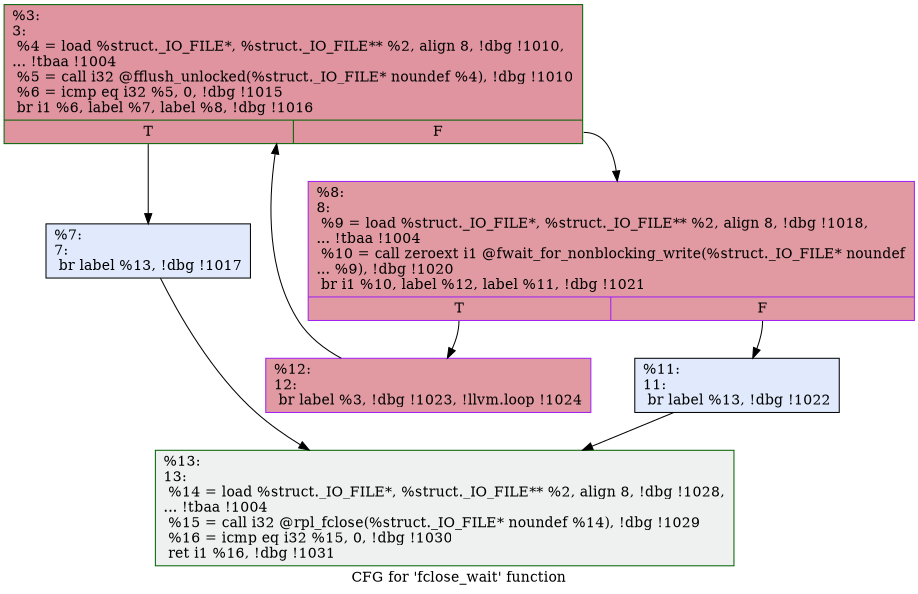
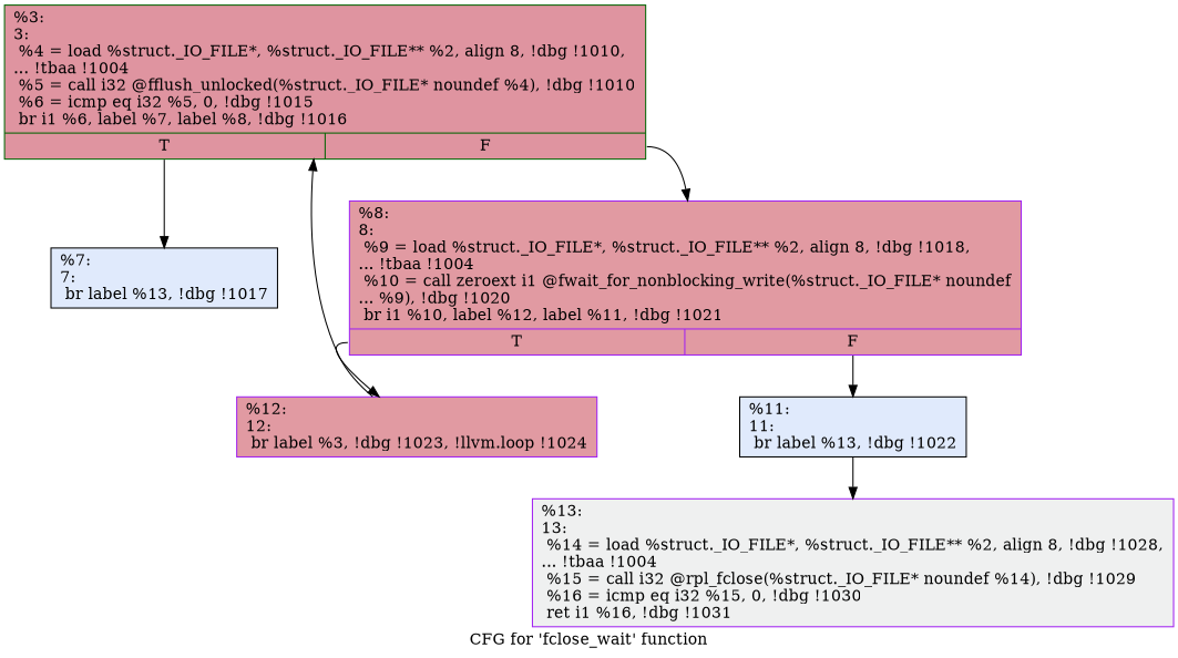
  digraph {
    label="CFG for 'fclose_wait' function"
    node [color=darkgreen fillcolor="#b9d0f970" shape=record style=filled]
    n1 [fillcolor="#b70d2870" label="{%3:\l3:                                                \l  %4 = load %struct._IO_FILE*, %struct._IO_FILE** %2, align 8, !dbg !1010,\l... !tbaa !1004\l  %5 = call i32 @fflush_unlocked(%struct._IO_FILE* noundef %4), !dbg !1010\l  %6 = icmp eq i32 %5, 0, !dbg !1015\l  br i1 %6, label %7, label %8, !dbg !1016\l|{<s0>T|<s1>F}}"]
    n2 [color=black label="{%7:\l7:                                                \l  br label %13, !dbg !1017\l}"]
    n3 [color=purple fillcolor="#bb1b2c70" label="{%8:\l8:                                                \l  %9 = load %struct._IO_FILE*, %struct._IO_FILE** %2, align 8, !dbg !1018,\l... !tbaa !1004\l  %10 = call zeroext i1 @fwait_for_nonblocking_write(%struct._IO_FILE* noundef\l... %9), !dbg !1020\l  br i1 %10, label %12, label %11, !dbg !1021\l|{<s0>T|<s1>F}}"]
-   n4 [fillcolor="#dbdcde70" label="{%13:\l13:                                               \l  %14 = load %struct._IO_FILE*, %struct._IO_FILE** %2, align 8, !dbg !1028,\l... !tbaa !1004\l  %15 = call i32 @rpl_fclose(%struct._IO_FILE* noundef %14), !dbg !1029\l  %16 = icmp eq i32 %15, 0, !dbg !1030\l  ret i1 %16, !dbg !1031\l}"]
+   n4 [color=purple fillcolor="#dbdcde70" label="{%13:\l13:                                               \l  %14 = load %struct._IO_FILE*, %struct._IO_FILE** %2, align 8, !dbg !1028,\l... !tbaa !1004\l  %15 = call i32 @rpl_fclose(%struct._IO_FILE* noundef %14), !dbg !1029\l  %16 = icmp eq i32 %15, 0, !dbg !1030\l  ret i1 %16, !dbg !1031\l}"]
    n5 [color=purple fillcolor="#bb1b2c70" label="{%12:\l12:                                               \l  br label %3, !dbg !1023, !llvm.loop !1024\l}"]
    n6 [color=black label="{%11:\l11:                                               \l  br label %13, !dbg !1022\l}"]
    n1 -> n2 [tailport=s0]
    n1 -> n3 [tailport=s1]
-   n2 -> n4
    n3 -> n5 [tailport=s0]
    n3 -> n6 [tailport=s1]
    n5 -> n1
    n6 -> n4
  }
